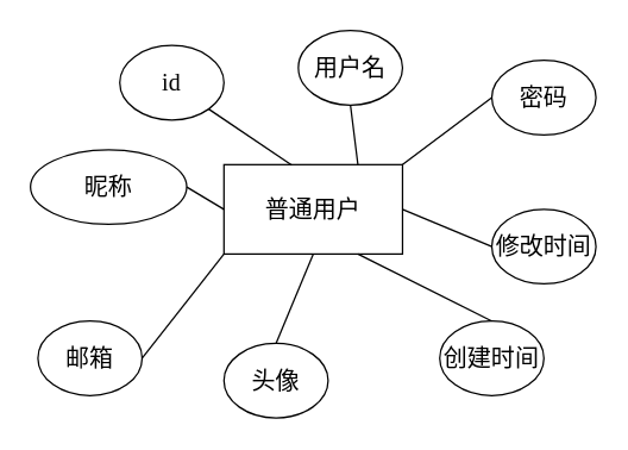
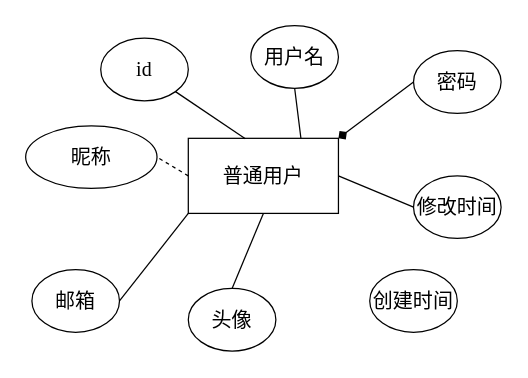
  <mxCell id="0" />
  <mxCell id="1" parent="0" />
  <mxCell id="2" value="普通用户" style="rounded=0;whiteSpace=wrap;html=1;fontFamily=Times New Roman;fontSize=16;" parent="1" vertex="1"><mxGeometry x="150" y="110" width="120" height="60" as="geometry" /></mxCell>
  <mxCell id="3" value="id" style="ellipse;whiteSpace=wrap;html=1;fontFamily=Times New Roman;fontSize=16;" parent="1" vertex="1"><mxGeometry x="80" y="30" width="70" height="50" as="geometry" /></mxCell>
  <mxCell id="4" value="用户名" style="ellipse;whiteSpace=wrap;html=1;fontFamily=Times New Roman;fontSize=16;" parent="1" vertex="1"><mxGeometry x="200" y="20" width="70" height="50" as="geometry" /></mxCell>
  <mxCell id="5" value="密码" style="ellipse;whiteSpace=wrap;html=1;fontFamily=Times New Roman;fontSize=16;" parent="1" vertex="1"><mxGeometry x="330" y="40" width="70" height="50" as="geometry" /></mxCell>
  <mxCell id="6" value="昵称" style="ellipse;whiteSpace=wrap;html=1;fontFamily=Times New Roman;fontSize=16;" parent="1" vertex="1"><mxGeometry x="20" y="100" width="105" height="50" as="geometry" /></mxCell>
  <mxCell id="7" value="邮箱" style="ellipse;whiteSpace=wrap;html=1;fontFamily=Times New Roman;fontSize=16;" parent="1" vertex="1"><mxGeometry x="25" y="215" width="70" height="50" as="geometry" /></mxCell>
  <mxCell id="8" value="头像" style="ellipse;whiteSpace=wrap;html=1;fontFamily=Times New Roman;fontSize=16;" parent="1" vertex="1"><mxGeometry x="150" y="230" width="70" height="50" as="geometry" /></mxCell>
  <mxCell id="9" value="创建时间" style="ellipse;whiteSpace=wrap;html=1;fontFamily=Times New Roman;fontSize=16;" parent="1" vertex="1"><mxGeometry x="295" y="215" width="70" height="50" as="geometry" /></mxCell>
  <mxCell id="10" value="修改时间" style="ellipse;whiteSpace=wrap;html=1;fontFamily=Times New Roman;fontSize=16;" parent="1" vertex="1"><mxGeometry x="330" y="140" width="70" height="50" as="geometry" /></mxCell>
- <mxCell id="11" value="" style="endArrow=none;html=1;rounded=0;exitX=0;exitY=0.5;exitDx=0;exitDy=0;entryX=1;entryY=0.5;entryDx=0;entryDy=0;fontFamily=Times New Roman;fontSize=16;" parent="1" source="2" target="6" edge="1"><mxGeometry width="50" height="50" relative="1" as="geometry"><mxPoint x="200" y="200" as="sourcePoint" /><mxPoint x="250" y="150" as="targetPoint" /></mxGeometry></mxCell>
+ <mxCell id="11" value="" style="endArrow=none;html=1;rounded=0;exitX=0;exitY=0.5;exitDx=0;exitDy=0;entryX=1;entryY=0.5;entryDx=0;entryDy=0;fontFamily=Times New Roman;fontSize=16;dashed=1;" parent="1" source="2" target="6" edge="1"><mxGeometry width="50" height="50" relative="1" as="geometry"><mxPoint x="200" y="200" as="sourcePoint" /><mxPoint x="250" y="150" as="targetPoint" /></mxGeometry></mxCell>
  <mxCell id="12" value="" style="endArrow=none;html=1;rounded=0;exitX=0;exitY=1;exitDx=0;exitDy=0;entryX=1;entryY=0.5;entryDx=0;entryDy=0;fontFamily=Times New Roman;fontSize=16;" parent="1" source="2" target="7" edge="1"><mxGeometry width="50" height="50" relative="1" as="geometry"><mxPoint x="200" y="200" as="sourcePoint" /><mxPoint x="250" y="150" as="targetPoint" /></mxGeometry></mxCell>
  <mxCell id="13" value="" style="endArrow=none;html=1;rounded=0;exitX=0.5;exitY=0;exitDx=0;exitDy=0;entryX=0.5;entryY=1;entryDx=0;entryDy=0;fontFamily=Times New Roman;fontSize=16;" parent="1" source="8" target="2" edge="1"><mxGeometry width="50" height="50" relative="1" as="geometry"><mxPoint x="200" y="200" as="sourcePoint" /><mxPoint x="250" y="150" as="targetPoint" /></mxGeometry></mxCell>
- <mxCell id="14" value="" style="endArrow=none;html=1;rounded=0;exitX=0.5;exitY=0;exitDx=0;exitDy=0;entryX=0.75;entryY=1;entryDx=0;entryDy=0;fontFamily=Times New Roman;fontSize=16;" parent="1" source="9" target="2" edge="1"><mxGeometry width="50" height="50" relative="1" as="geometry"><mxPoint x="200" y="200" as="sourcePoint" /><mxPoint x="250" y="150" as="targetPoint" /></mxGeometry></mxCell>
  <mxCell id="15" value="" style="endArrow=none;html=1;rounded=0;exitX=0;exitY=0.5;exitDx=0;exitDy=0;entryX=1;entryY=0.5;entryDx=0;entryDy=0;fontFamily=Times New Roman;fontSize=16;" parent="1" source="10" target="2" edge="1"><mxGeometry width="50" height="50" relative="1" as="geometry"><mxPoint x="200" y="200" as="sourcePoint" /><mxPoint x="270" y="150" as="targetPoint" /></mxGeometry></mxCell>
- <mxCell id="16" value="" style="endArrow=none;html=1;rounded=0;exitX=0;exitY=0.5;exitDx=0;exitDy=0;entryX=1;entryY=0;entryDx=0;entryDy=0;fontFamily=Times New Roman;fontSize=16;" parent="1" source="5" target="2" edge="1"><mxGeometry width="50" height="50" relative="1" as="geometry"><mxPoint x="200" y="200" as="sourcePoint" /><mxPoint x="250" y="150" as="targetPoint" /></mxGeometry></mxCell>
+ <mxCell id="16" value="" style="endArrow=diamond;html=1;rounded=0;exitX=0;exitY=0.5;exitDx=0;exitDy=0;entryX=1;entryY=0;entryDx=0;entryDy=0;fontFamily=Times New Roman;fontSize=16;" parent="1" source="5" target="2" edge="1"><mxGeometry width="50" height="50" relative="1" as="geometry"><mxPoint x="200" y="200" as="sourcePoint" /><mxPoint x="250" y="150" as="targetPoint" /></mxGeometry></mxCell>
  <mxCell id="17" value="" style="endArrow=none;html=1;rounded=0;exitX=0.5;exitY=1;exitDx=0;exitDy=0;entryX=0.75;entryY=0;entryDx=0;entryDy=0;fontFamily=Times New Roman;fontSize=16;" parent="1" source="4" target="2" edge="1"><mxGeometry width="50" height="50" relative="1" as="geometry"><mxPoint x="200" y="200" as="sourcePoint" /><mxPoint x="250" y="150" as="targetPoint" /></mxGeometry></mxCell>
  <mxCell id="18" value="" style="endArrow=none;html=1;rounded=0;exitX=1;exitY=1;exitDx=0;exitDy=0;entryX=0.38;entryY=0.007;entryDx=0;entryDy=0;entryPerimeter=0;fontFamily=Times New Roman;fontSize=16;" parent="1" source="3" target="2" edge="1"><mxGeometry width="50" height="50" relative="1" as="geometry"><mxPoint x="200" y="200" as="sourcePoint" /><mxPoint x="250" y="150" as="targetPoint" /></mxGeometry></mxCell>
